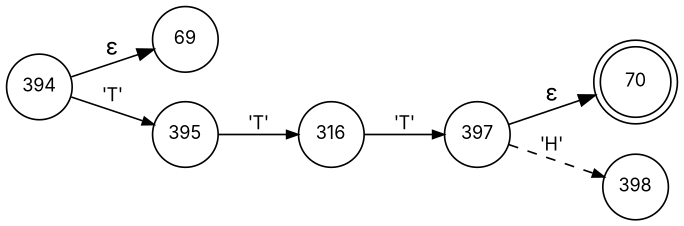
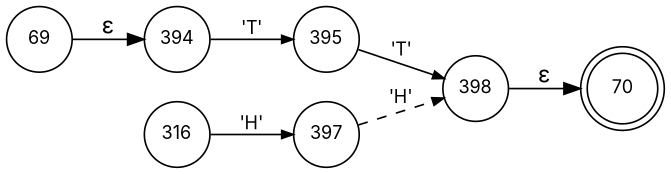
  digraph {
    fontname=Inter
    rankdir=LR
    node [fixedsize=true fontname=Inter fontsize=11 shape=circle peripheries=1]
    edge [fontname=Inter style=solid arrowhead=normal arrowsize=.7 fontsize=11]
    n1 [label=70 shape=doublecircle width=.6 peripheries=""]
    n2 [label=69 width=.55]
    n3 [label=394 width=.55]
    n4 [label=395 width=.55]
    n5 [label=316 width=.55]
    n6 [label=397 width=.55]
    n7 [label=398 width=.55]
-   n3 -> n2 [label="&epsilon;" arrowhead="" arrowsize="" fontsize=""]
+   n2 -> n3 [label="&epsilon;" arrowhead="" arrowsize="" fontsize=""]
    n3 -> n4 [label="'T'"]
-   n4 -> n5 [label="'T'"]
-   n5 -> n6 [label="'T'"]
+   n4 -> n7 [label="'T'"]
+   n5 -> n6 [label="'H'"]
    n6 -> n7 [label="'H'" style=dashed]
-   n6 -> n1 [label="&epsilon;" arrowhead="" arrowsize="" fontsize=""]
+   n7 -> n1 [label="&epsilon;" arrowhead="" arrowsize="" fontsize=""]
  }
